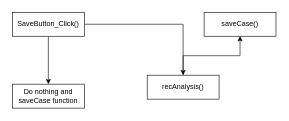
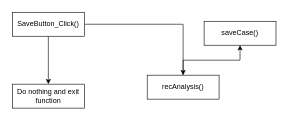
  <mxCell id="0" />
  <mxCell id="1" parent="0" />
  <mxCell id="2" style="edgeStyle=orthogonalEdgeStyle;rounded=0;orthogonalLoop=1;jettySize=auto;html=1;entryX=0.5;entryY=0;entryDx=0;entryDy=0;" edge="1" parent="1" source="4" target="8"><mxGeometry relative="1" as="geometry" /></mxCell>
  <mxCell id="3" style="edgeStyle=orthogonalEdgeStyle;rounded=0;orthogonalLoop=1;jettySize=auto;html=1;" edge="1" parent="1" source="4" target="6"><mxGeometry relative="1" as="geometry" /></mxCell>
  <mxCell id="4" value="SaveButton_Click()" style="rounded=0;whiteSpace=wrap;html=1;" vertex="1" parent="1"><mxGeometry x="20" y="20" width="120" height="40" as="geometry" /></mxCell>
  <mxCell id="5" style="edgeStyle=orthogonalEdgeStyle;rounded=0;orthogonalLoop=1;jettySize=auto;html=1;" edge="1" parent="1" source="6" target="7"><mxGeometry relative="1" as="geometry" /></mxCell>
  <mxCell id="6" value="recAnalysis()" style="rounded=0;whiteSpace=wrap;html=1;" vertex="1" parent="1"><mxGeometry x="245" y="125" width="120" height="40" as="geometry" /></mxCell>
- <mxCell id="7" value="saveCase()" style="rounded=0;whiteSpace=wrap;html=1;" vertex="1" parent="1"><mxGeometry x="340" y="20" width="120" height="40" as="geometry" /></mxCell>
- <mxCell id="8" value="Do nothing and saveCase function" style="rounded=0;whiteSpace=wrap;html=1;" vertex="1" parent="1"><mxGeometry x="20" y="140" width="120" height="40" as="geometry" /></mxCell>
+ <mxCell id="7" value="saveCase()" style="rounded=0;whiteSpace=wrap;html=1;" vertex="1" parent="1"><mxGeometry x="340" y="35" width="120" height="40" as="geometry" /></mxCell>
+ <mxCell id="8" value="Do nothing and exit function" style="rounded=0;whiteSpace=wrap;html=1;" vertex="1" parent="1"><mxGeometry x="20" y="140" width="120" height="40" as="geometry" /></mxCell>
